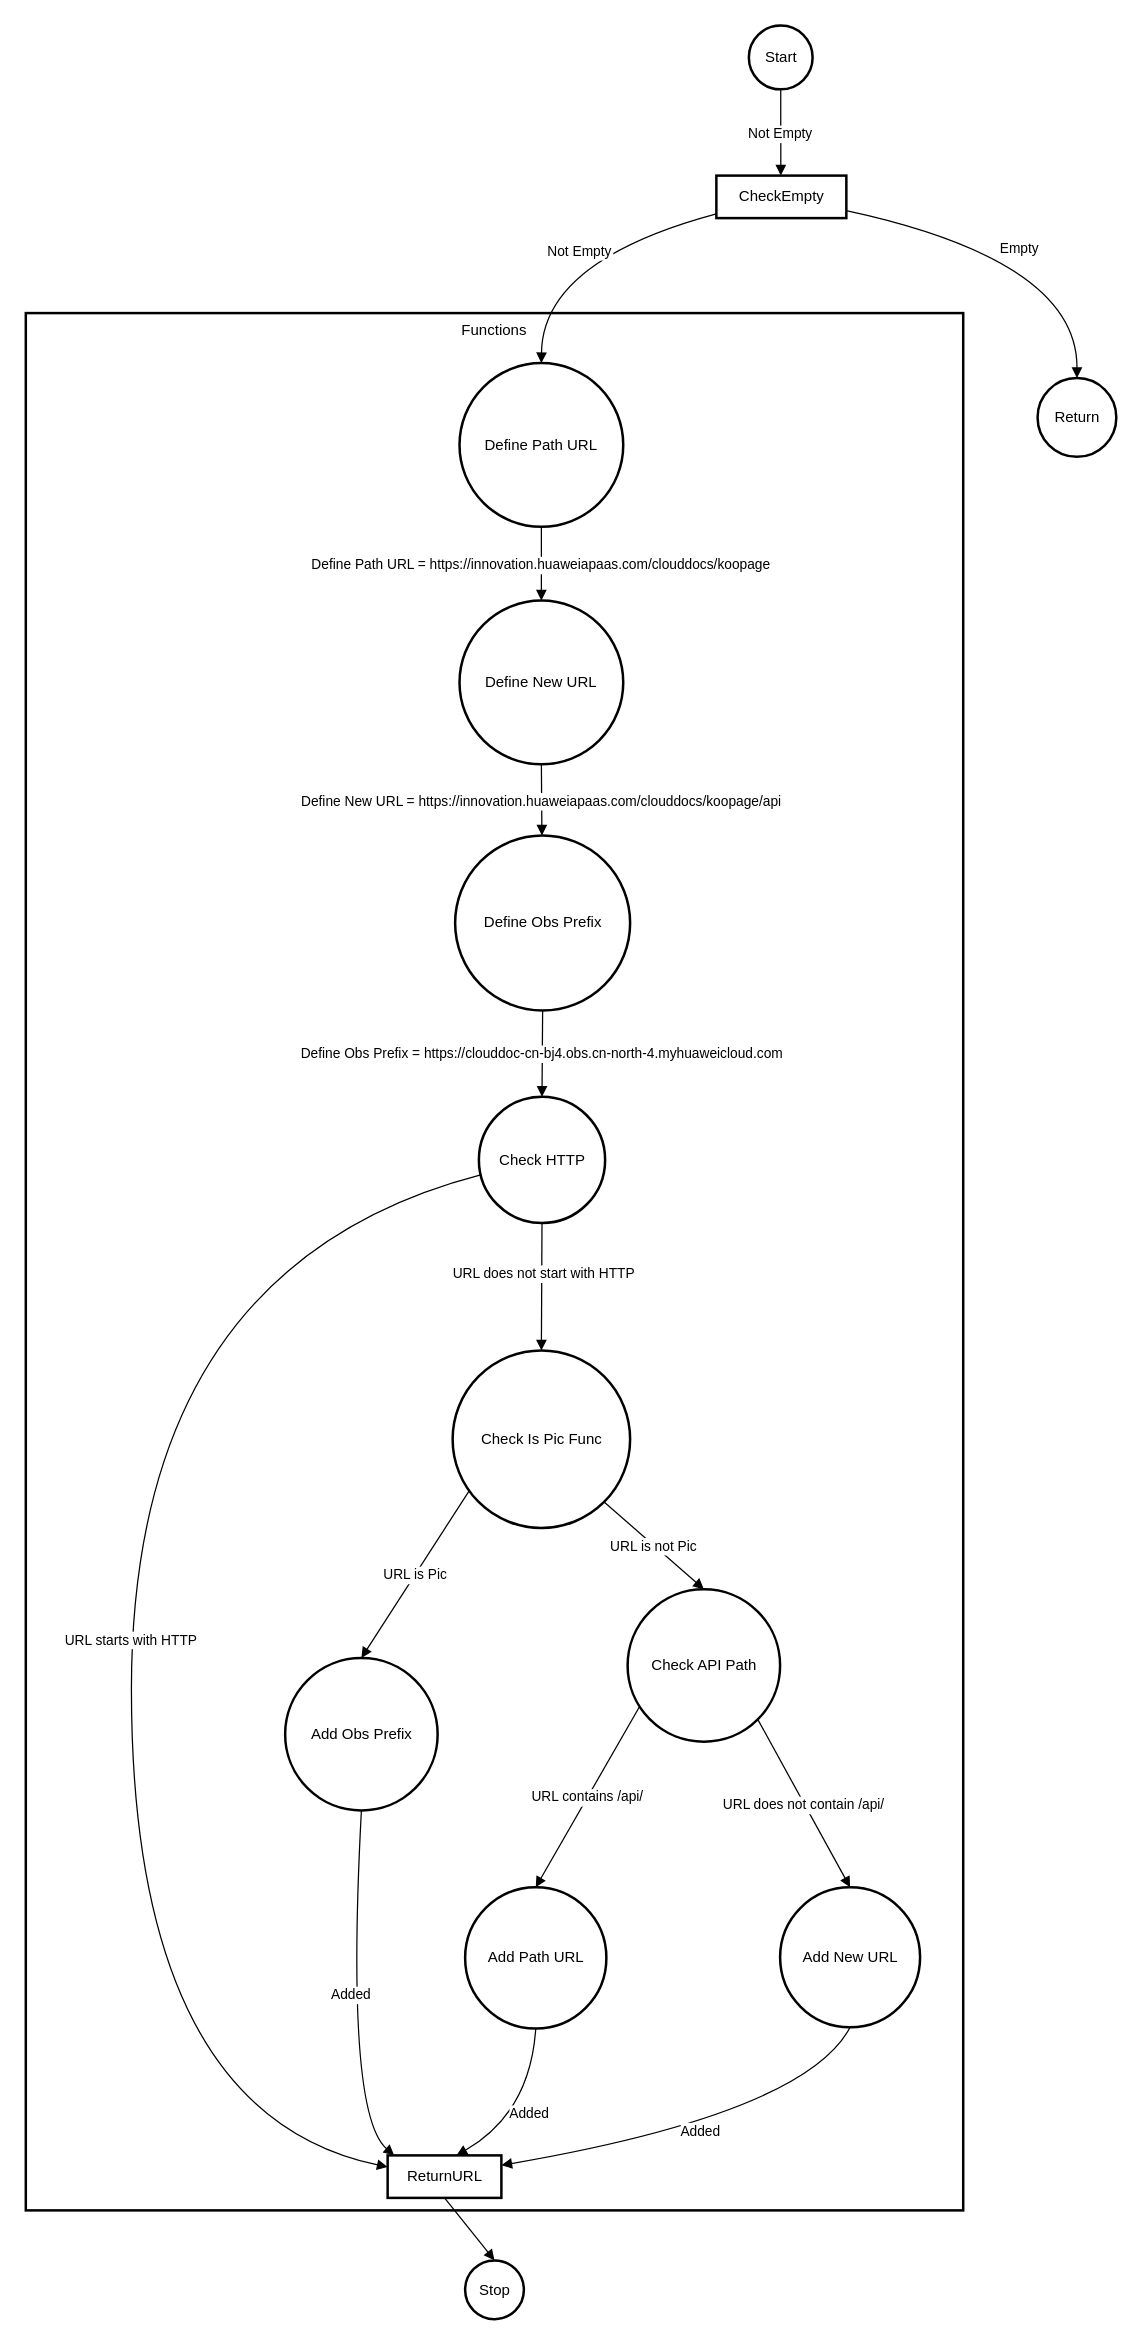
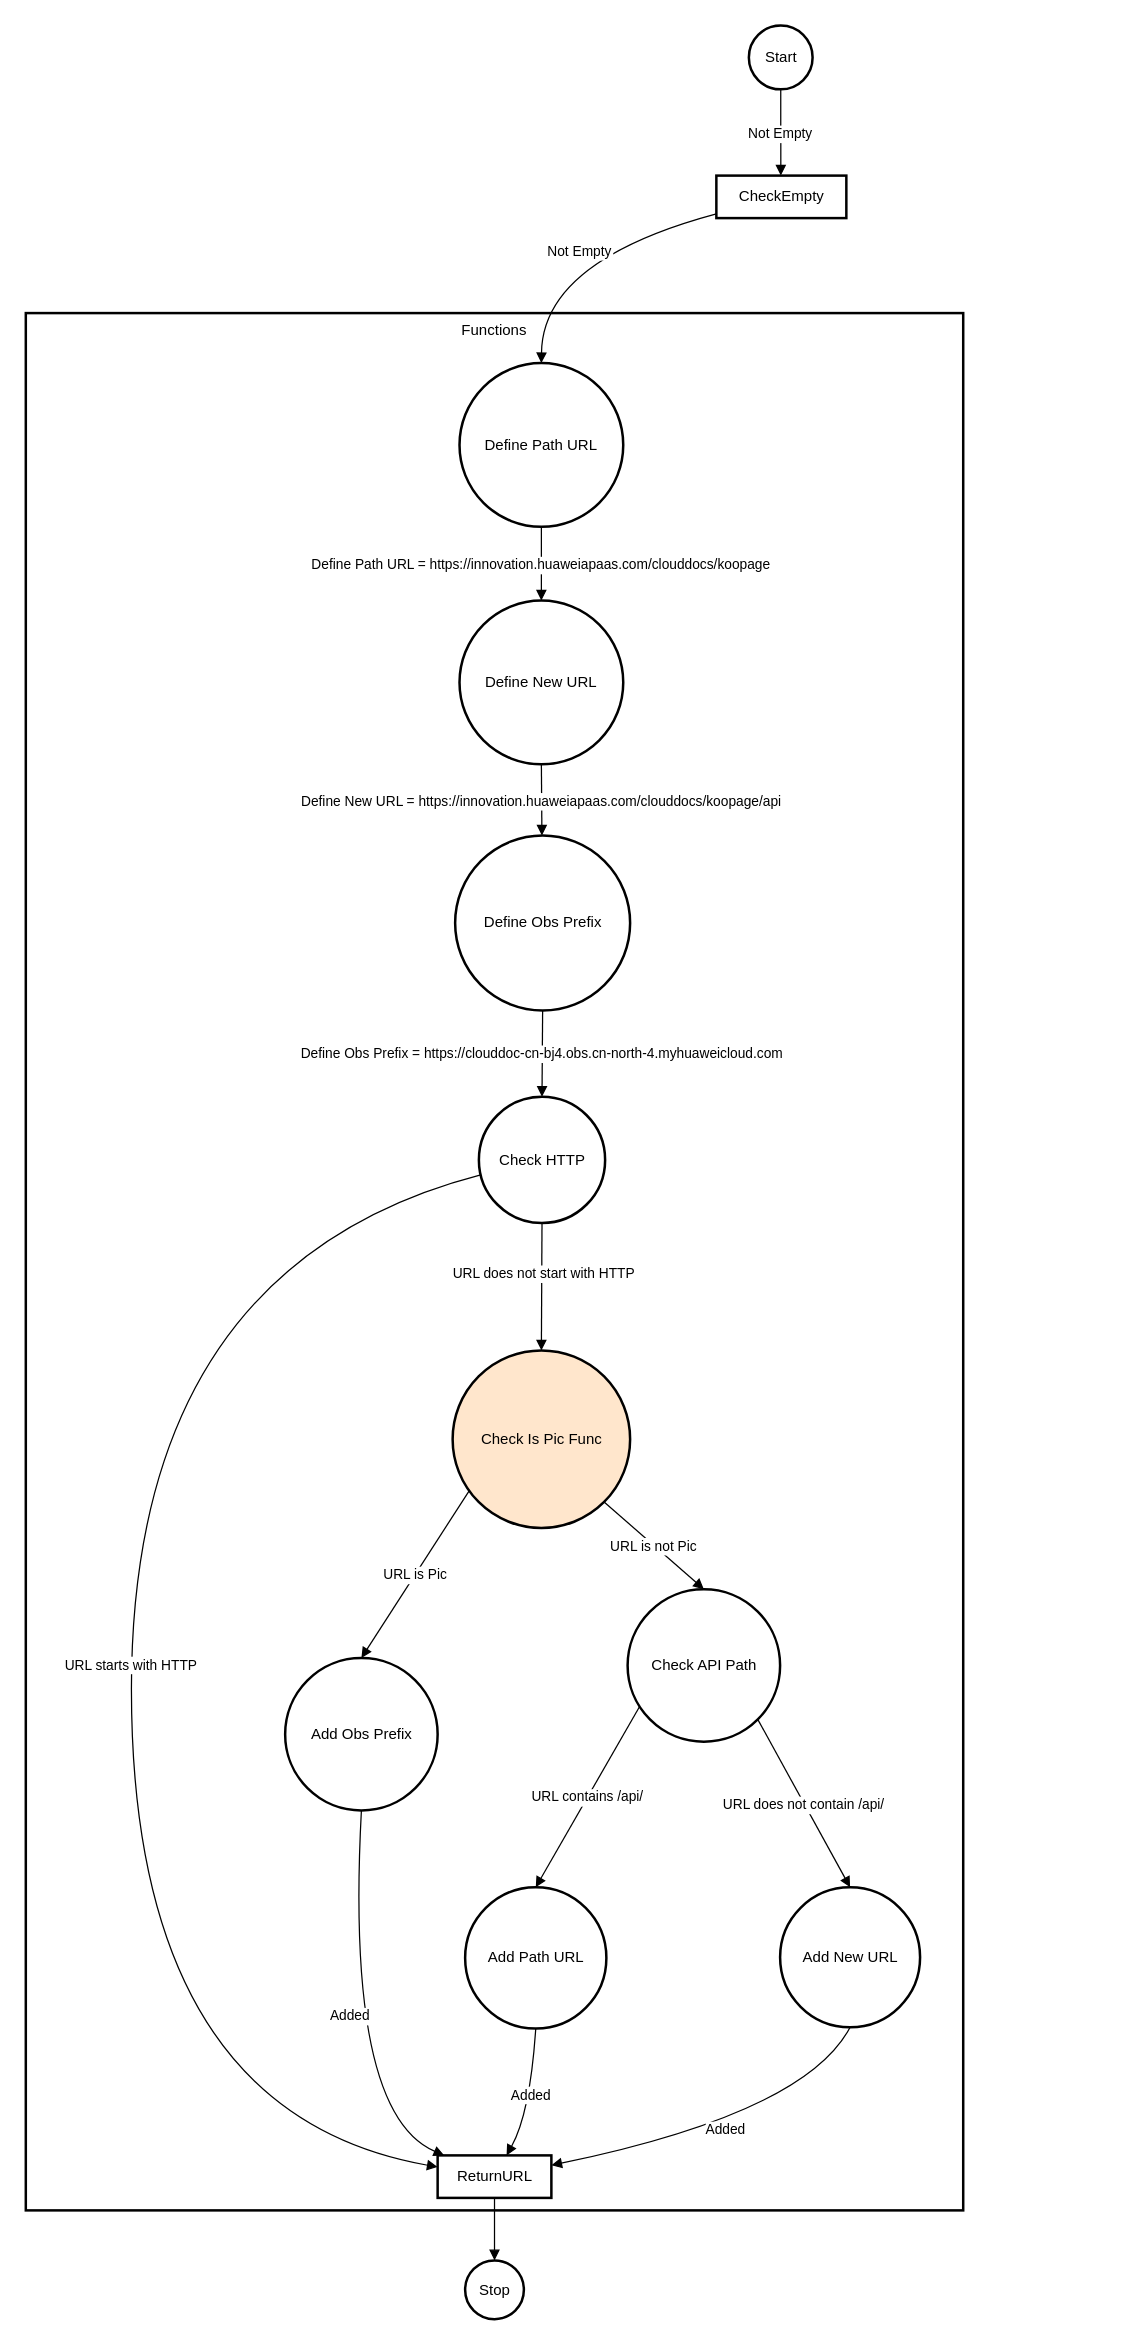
  <mxCell id="0" />
  <mxCell id="1" parent="0" />
  <mxCell id="2" value="Functions" style="whiteSpace=wrap;strokeWidth=2;verticalAlign=top;movable=1;resizable=1;rotatable=1;deletable=1;editable=1;locked=0;connectable=1;" vertex="1" parent="1"><mxGeometry x="20" y="250" width="750" height="1518" as="geometry" /></mxCell>
  <mxCell id="3" value="Define New URL" style="ellipse;aspect=fixed;strokeWidth=2;whiteSpace=wrap;movable=1;resizable=1;rotatable=1;deletable=1;editable=1;locked=0;connectable=1;" vertex="1" parent="1"><mxGeometry x="367" y="480" width="131" height="131" as="geometry" /></mxCell>
  <mxCell id="4" value="Define Path URL" style="ellipse;aspect=fixed;strokeWidth=2;whiteSpace=wrap;movable=1;resizable=1;rotatable=1;deletable=1;editable=1;locked=0;connectable=1;" vertex="1" parent="1"><mxGeometry x="367" y="290" width="131" height="131" as="geometry" /></mxCell>
  <mxCell id="5" value="Define Obs Prefix" style="ellipse;aspect=fixed;strokeWidth=2;whiteSpace=wrap;movable=1;resizable=1;rotatable=1;deletable=1;editable=1;locked=0;connectable=1;" vertex="1" parent="1"><mxGeometry x="363.5" y="668" width="140" height="140" as="geometry" /></mxCell>
  <mxCell id="6" value="Check HTTP" style="ellipse;aspect=fixed;strokeWidth=2;whiteSpace=wrap;movable=1;resizable=1;rotatable=1;deletable=1;editable=1;locked=0;connectable=1;" vertex="1" parent="1"><mxGeometry x="382.5" y="877" width="101" height="101" as="geometry" /></mxCell>
- <mxCell id="7" value="Check Is Pic Func" style="ellipse;aspect=fixed;strokeWidth=2;whiteSpace=wrap;movable=1;resizable=1;rotatable=1;deletable=1;editable=1;locked=0;connectable=1;" vertex="1" parent="1"><mxGeometry x="361.5" y="1080" width="142" height="142" as="geometry" /></mxCell>
+ <mxCell id="7" value="Check Is Pic Func" style="ellipse;aspect=fixed;strokeWidth=2;whiteSpace=wrap;movable=1;resizable=1;rotatable=1;deletable=1;editable=1;locked=0;connectable=1;fillColor=#ffe6cc;" vertex="1" parent="1"><mxGeometry x="361.5" y="1080" width="142" height="142" as="geometry" /></mxCell>
  <mxCell id="8" value="Add Obs Prefix" style="ellipse;aspect=fixed;strokeWidth=2;whiteSpace=wrap;movable=1;resizable=1;rotatable=1;deletable=1;editable=1;locked=0;connectable=1;" vertex="1" parent="1"><mxGeometry x="227.5" y="1326" width="122" height="122" as="geometry" /></mxCell>
  <mxCell id="9" value="Check API Path" style="ellipse;aspect=fixed;strokeWidth=2;whiteSpace=wrap;movable=1;resizable=1;rotatable=1;deletable=1;editable=1;locked=0;connectable=1;" vertex="1" parent="1"><mxGeometry x="501.5" y="1271" width="122" height="122" as="geometry" /></mxCell>
  <mxCell id="10" value="Add Path URL" style="ellipse;aspect=fixed;strokeWidth=2;whiteSpace=wrap;movable=1;resizable=1;rotatable=1;deletable=1;editable=1;locked=0;connectable=1;" vertex="1" parent="1"><mxGeometry x="371.5" y="1509.5" width="113" height="113" as="geometry" /></mxCell>
  <mxCell id="11" value="Add New URL" style="ellipse;aspect=fixed;strokeWidth=2;whiteSpace=wrap;movable=1;resizable=1;rotatable=1;deletable=1;editable=1;locked=0;connectable=1;" vertex="1" parent="1"><mxGeometry x="623.5" y="1509.5" width="112" height="112" as="geometry" /></mxCell>
  <mxCell id="12" value="Start" style="ellipse;aspect=fixed;strokeWidth=2;whiteSpace=wrap;movable=1;resizable=1;rotatable=1;deletable=1;editable=1;locked=0;connectable=1;" vertex="1" parent="1"><mxGeometry x="598.5" y="20" width="51" height="51" as="geometry" /></mxCell>
  <mxCell id="13" value="CheckEmpty" style="whiteSpace=wrap;strokeWidth=2;movable=1;resizable=1;rotatable=1;deletable=1;editable=1;locked=0;connectable=1;" vertex="1" parent="1"><mxGeometry x="572.5" y="140" width="104" height="34" as="geometry" /></mxCell>
- <mxCell id="14" value="Return" style="ellipse;aspect=fixed;strokeWidth=2;whiteSpace=wrap;movable=1;resizable=1;rotatable=1;deletable=1;editable=1;locked=0;connectable=1;" vertex="1" parent="1"><mxGeometry x="829.5" y="302" width="63" height="63" as="geometry" /></mxCell>
- <mxCell id="15" value="ReturnURL" style="whiteSpace=wrap;strokeWidth=2;movable=1;resizable=1;rotatable=1;deletable=1;editable=1;locked=0;connectable=1;" vertex="1" parent="1"><mxGeometry x="309.5" y="1724" width="91" height="34" as="geometry" /></mxCell>
+ <mxCell id="15" value="ReturnURL" style="whiteSpace=wrap;strokeWidth=2;movable=1;resizable=1;rotatable=1;deletable=1;editable=1;locked=0;connectable=1;" vertex="1" parent="1"><mxGeometry x="349.5" y="1724" width="91" height="34" as="geometry" /></mxCell>
  <mxCell id="16" value="Stop" style="ellipse;aspect=fixed;strokeWidth=2;whiteSpace=wrap;movable=1;resizable=1;rotatable=1;deletable=1;editable=1;locked=0;connectable=1;" vertex="1" parent="1"><mxGeometry x="371.5" y="1808" width="47" height="47" as="geometry" /></mxCell>
  <mxCell id="17" value="Not Empty" style="curved=1;startArrow=none;endArrow=block;exitX=0.502;exitY=0.993;entryX=0.496;entryY=-0.01;rounded=0;movable=1;resizable=1;rotatable=1;deletable=1;editable=1;locked=0;connectable=1;" edge="1" parent="1" source="12" target="13"><mxGeometry relative="1" as="geometry"><Array as="points" /></mxGeometry></mxCell>
- <mxCell id="18" value="Empty" style="curved=1;startArrow=none;endArrow=block;exitX=0.997;exitY=0.823;entryX=0.505;entryY=0.001;rounded=0;movable=1;resizable=1;rotatable=1;deletable=1;editable=1;locked=0;connectable=1;" edge="1" parent="1" source="13" target="14"><mxGeometry relative="1" as="geometry"><Array as="points"><mxPoint x="861.5" y="208" /></Array></mxGeometry></mxCell>
  <mxCell id="19" value="Not Empty" style="curved=1;startArrow=none;endArrow=block;exitX=-0.004;exitY=0.904;entryX=0.503;entryY=-0.003;rounded=0;movable=1;resizable=1;rotatable=1;deletable=1;editable=1;locked=0;connectable=1;" edge="1" parent="1" source="13" target="4"><mxGeometry relative="1" as="geometry"><Array as="points"><mxPoint x="433.5" y="208" /></Array></mxGeometry></mxCell>
  <mxCell id="20" value="Define Path URL = https://innovation.huaweiapaas.com/clouddocs/koopage" style="curved=1;startArrow=none;endArrow=block;exitX=0.5;exitY=1;rounded=0;exitDx=0;exitDy=0;movable=1;resizable=1;rotatable=1;deletable=1;editable=1;locked=0;connectable=1;" edge="1" parent="1" source="4" target="3"><mxGeometry x="0.001" relative="1" as="geometry"><Array as="points" /><mxPoint as="offset" /></mxGeometry></mxCell>
  <mxCell id="21" value="Define New URL = https://innovation.huaweiapaas.com/clouddocs/koopage/api" style="curved=1;startArrow=none;endArrow=block;exitX=0.5;exitY=1;rounded=0;exitDx=0;exitDy=0;movable=1;resizable=1;rotatable=1;deletable=1;editable=1;locked=0;connectable=1;" edge="1" parent="1" source="3" target="5"><mxGeometry relative="1" as="geometry"><Array as="points" /></mxGeometry></mxCell>
  <mxCell id="22" value="Define Obs Prefix = https://clouddoc-cn-bj4.obs.cn-north-4.myhuaweicloud.com" style="curved=1;startArrow=none;endArrow=block;exitX=0.5;exitY=1;entryX=0.5;entryY=0;rounded=0;exitDx=0;exitDy=0;entryDx=0;entryDy=0;movable=1;resizable=1;rotatable=1;deletable=1;editable=1;locked=0;connectable=1;" edge="1" parent="1" source="5" target="6"><mxGeometry x="-0.001" relative="1" as="geometry"><Array as="points" /><mxPoint as="offset" /></mxGeometry></mxCell>
  <mxCell id="23" value="URL does not start with HTTP" style="curved=1;startArrow=none;endArrow=block;exitX=0.5;exitY=1;entryX=0.5;entryY=0;rounded=0;exitDx=0;exitDy=0;entryDx=0;entryDy=0;movable=1;resizable=1;rotatable=1;deletable=1;editable=1;locked=0;connectable=1;" edge="1" parent="1" source="6" target="7"><mxGeometry x="-0.212" y="2" relative="1" as="geometry"><Array as="points" /><mxPoint as="offset" /></mxGeometry></mxCell>
  <mxCell id="24" value="URL starts with HTTP" style="curved=1;startArrow=none;endArrow=block;exitX=0.005;exitY=0.625;entryX=-0.001;entryY=0.273;rounded=0;movable=1;resizable=1;rotatable=1;deletable=1;editable=1;locked=0;connectable=1;" edge="1" parent="1" source="6" target="15"><mxGeometry relative="1" as="geometry"><Array as="points"><mxPoint x="104.5" y="1012" /><mxPoint x="104.5" y="1690" /></Array></mxGeometry></mxCell>
  <mxCell id="25" value="URL is Pic" style="curved=1;startArrow=none;endArrow=block;exitX=0.002;exitY=0.858;entryX=0.5;entryY=0;rounded=0;entryDx=0;entryDy=0;movable=1;resizable=1;rotatable=1;deletable=1;editable=1;locked=0;connectable=1;" edge="1" parent="1" source="7" target="8"><mxGeometry x="-0.005" relative="1" as="geometry"><Array as="points" /><mxPoint as="offset" /></mxGeometry></mxCell>
  <mxCell id="26" value="URL is not Pic" style="curved=1;startArrow=none;endArrow=block;exitX=1;exitY=1;entryX=0.5;entryY=0;rounded=0;exitDx=0;exitDy=0;entryDx=0;entryDy=0;movable=1;resizable=1;rotatable=1;deletable=1;editable=1;locked=0;connectable=1;" edge="1" parent="1" source="7" target="9"><mxGeometry relative="1" as="geometry"><Array as="points" /></mxGeometry></mxCell>
  <mxCell id="27" value="URL contains /api/" style="curved=1;startArrow=none;endArrow=block;exitX=-0.001;exitY=0.826;entryX=0.5;entryY=0;rounded=0;entryDx=0;entryDy=0;movable=1;resizable=1;rotatable=1;deletable=1;editable=1;locked=0;connectable=1;" edge="1" parent="1" source="9" target="10"><mxGeometry relative="1" as="geometry"><Array as="points" /></mxGeometry></mxCell>
  <mxCell id="28" value="URL does not contain /api/" style="curved=1;startArrow=none;endArrow=block;exitX=1;exitY=1;entryX=0.5;entryY=0;rounded=0;entryDx=0;entryDy=0;exitDx=0;exitDy=0;movable=1;resizable=1;rotatable=1;deletable=1;editable=1;locked=0;connectable=1;" edge="1" parent="1" source="9" target="11"><mxGeometry relative="1" as="geometry"><Array as="points" /></mxGeometry></mxCell>
  <mxCell id="29" value="Added" style="curved=1;startArrow=none;endArrow=block;exitX=0.502;exitY=1.001;entryX=0.067;entryY=0.01;rounded=0;movable=1;resizable=1;rotatable=1;deletable=1;editable=1;locked=0;connectable=1;" edge="1" parent="1" source="8" target="15"><mxGeometry relative="1" as="geometry"><Array as="points"><mxPoint x="275.5" y="1690" /></Array></mxGeometry></mxCell>
  <mxCell id="30" value="Added" style="curved=1;startArrow=none;endArrow=block;exitX=0.497;exitY=1.003;entryX=0.604;entryY=0.01;rounded=0;movable=1;resizable=1;rotatable=1;deletable=1;editable=1;locked=0;connectable=1;" edge="1" parent="1" source="10" target="15"><mxGeometry relative="1" as="geometry"><Array as="points"><mxPoint x="423.5" y="1690" /></Array></mxGeometry></mxCell>
  <mxCell id="31" value="Added" style="curved=1;startArrow=none;endArrow=block;exitX=0.501;exitY=1.008;entryX=1.0;entryY=0.232;rounded=0;movable=1;resizable=1;rotatable=1;deletable=1;editable=1;locked=0;connectable=1;" edge="1" parent="1" source="11" target="15"><mxGeometry relative="1" as="geometry"><Array as="points"><mxPoint x="643.5" y="1690" /></Array></mxGeometry></mxCell>
  <mxCell id="32" value="" style="curved=1;startArrow=none;endArrow=block;exitX=0.5;exitY=1.01;entryX=0.499;entryY=0.007;rounded=0;movable=1;resizable=1;rotatable=1;deletable=1;editable=1;locked=0;connectable=1;" edge="1" parent="1" source="15" target="16"><mxGeometry relative="1" as="geometry"><Array as="points" /></mxGeometry></mxCell>
